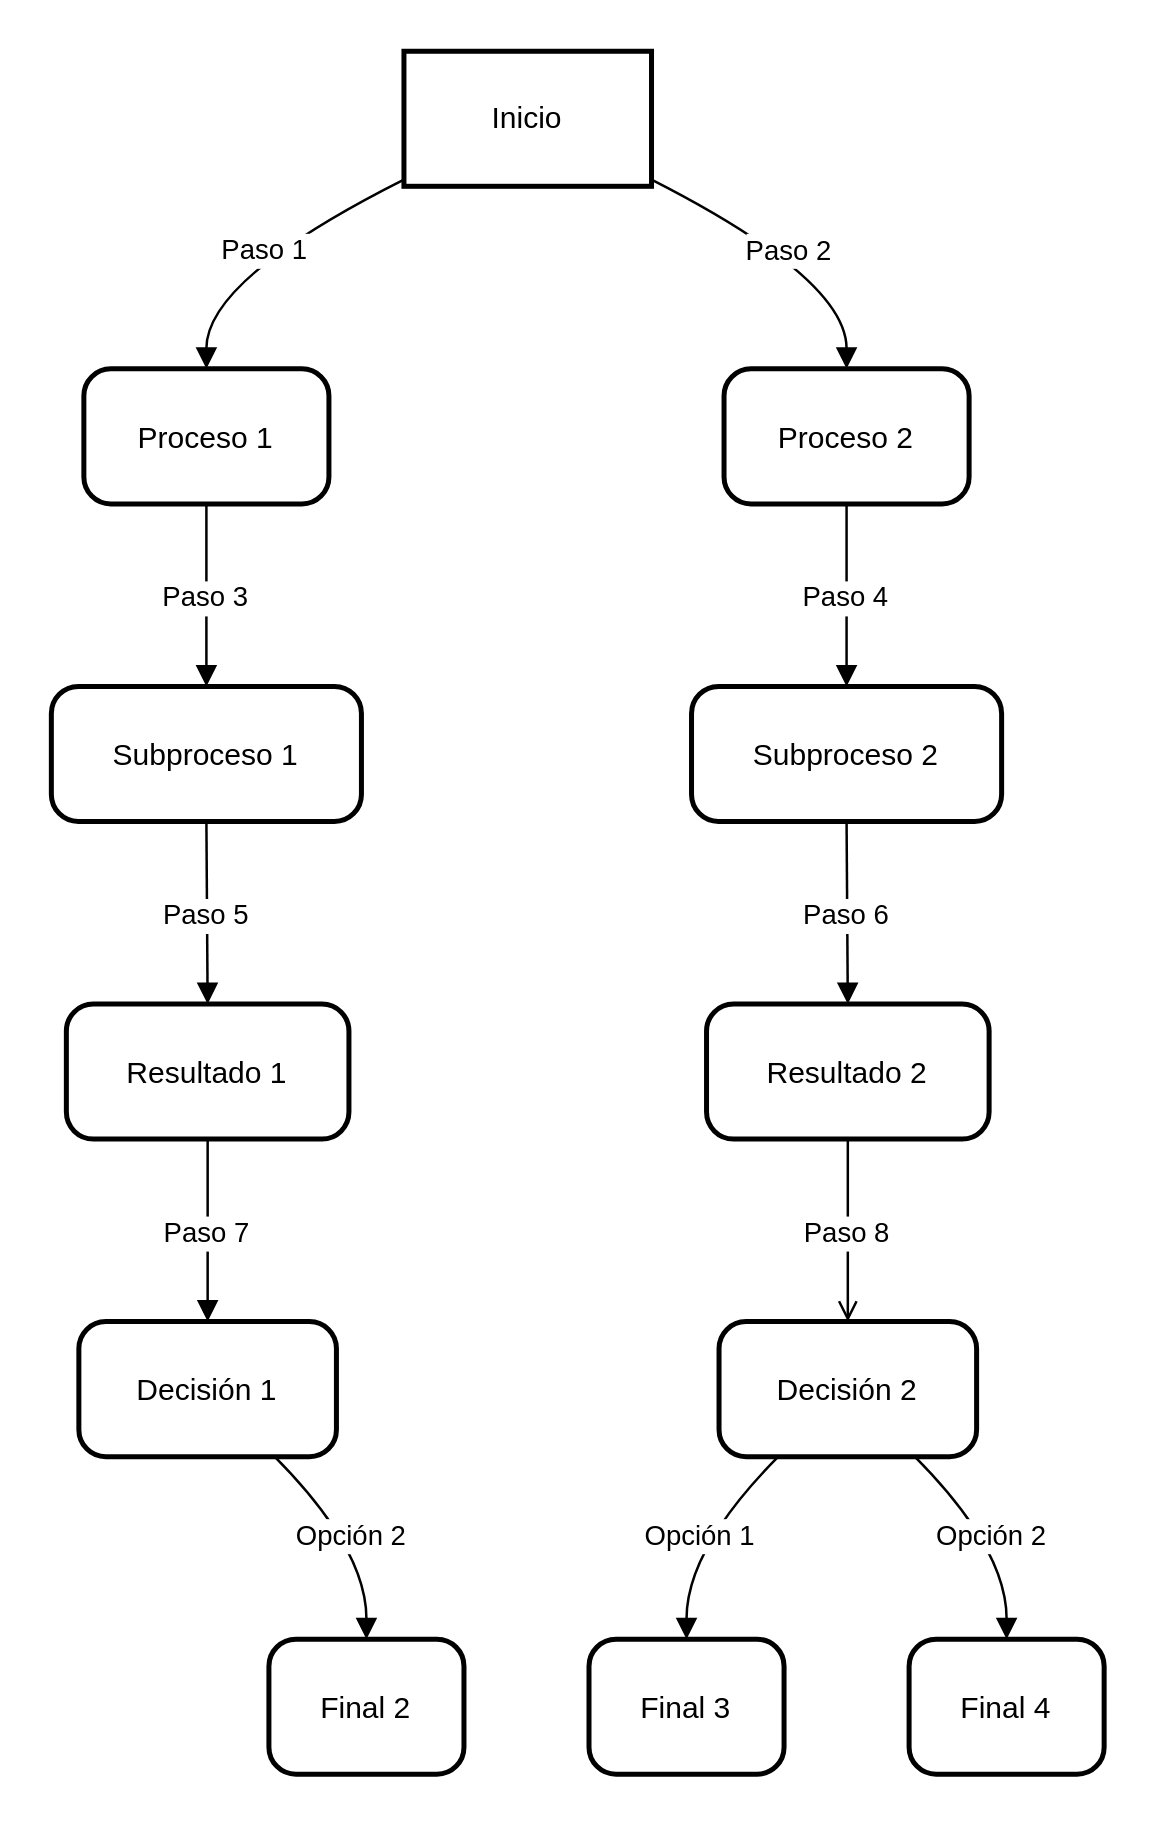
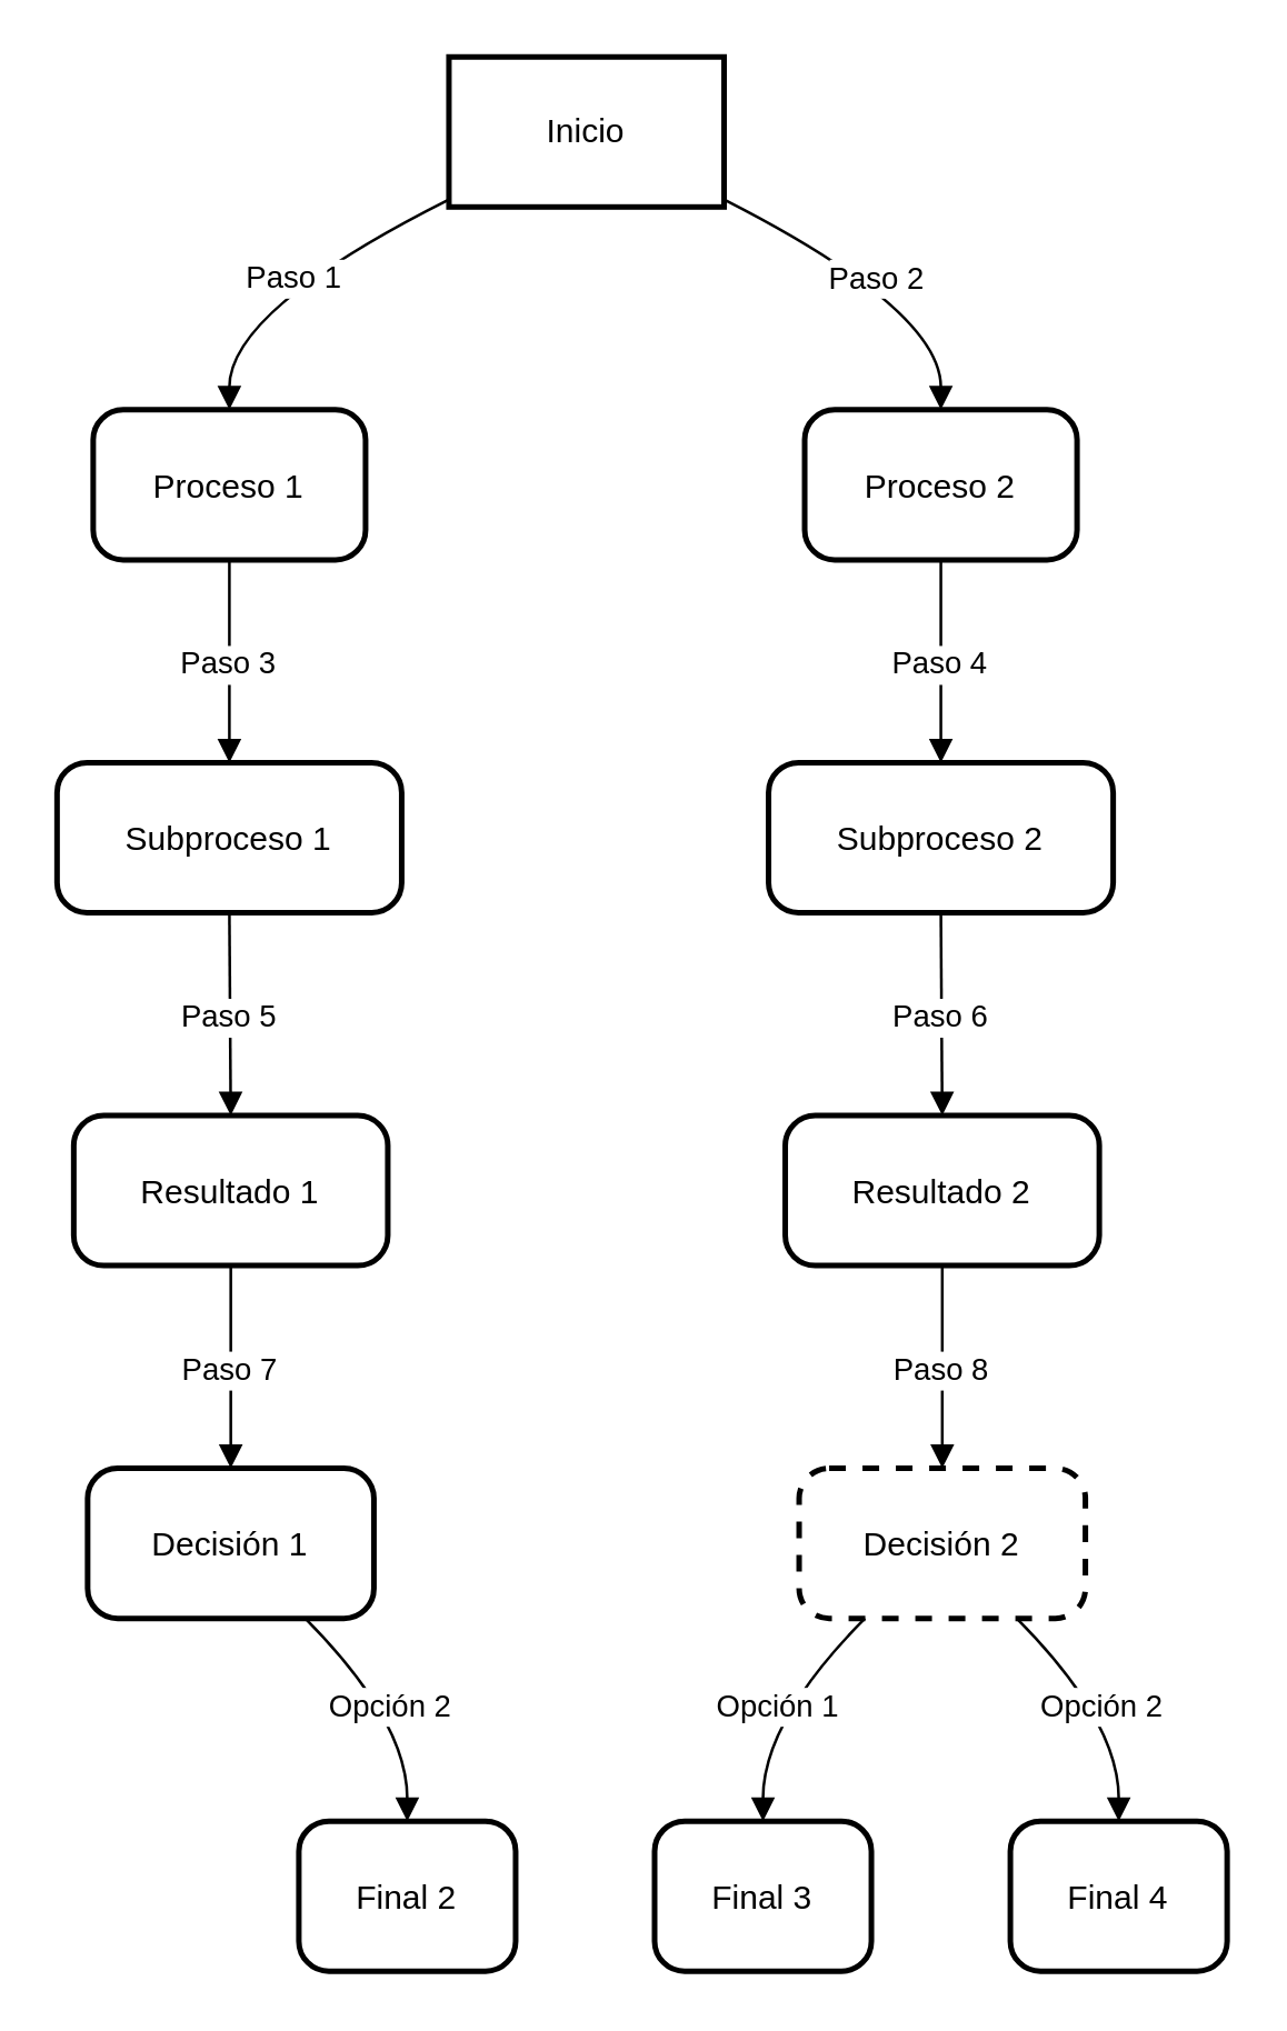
  <mxCell id="0" />
  <mxCell id="1" parent="0" />
  <mxCell id="2" value="Inicio" style="whiteSpace=wrap;strokeWidth=2;" vertex="1" parent="1"><mxGeometry x="161" y="20" width="99" height="54" as="geometry" /></mxCell>
  <mxCell id="3" value="Proceso 1" style="rounded=1;arcSize=20;strokeWidth=2" vertex="1" parent="1"><mxGeometry x="33" y="147" width="98" height="54" as="geometry" /></mxCell>
  <mxCell id="4" value="Proceso 2" style="rounded=1;arcSize=20;strokeWidth=2" vertex="1" parent="1"><mxGeometry x="289" y="147" width="98" height="54" as="geometry" /></mxCell>
  <mxCell id="5" value="Subproceso 1" style="rounded=1;arcSize=20;strokeWidth=2" vertex="1" parent="1"><mxGeometry x="20" y="274" width="124" height="54" as="geometry" /></mxCell>
  <mxCell id="6" value="Subproceso 2" style="rounded=1;arcSize=20;strokeWidth=2" vertex="1" parent="1"><mxGeometry x="276" y="274" width="124" height="54" as="geometry" /></mxCell>
  <mxCell id="7" value="Resultado 1" style="rounded=1;arcSize=20;strokeWidth=2" vertex="1" parent="1"><mxGeometry x="26" y="401" width="113" height="54" as="geometry" /></mxCell>
  <mxCell id="8" value="Resultado 2" style="rounded=1;arcSize=20;strokeWidth=2" vertex="1" parent="1"><mxGeometry x="282" y="401" width="113" height="54" as="geometry" /></mxCell>
  <mxCell id="9" value="Decisión 1" style="rounded=1;arcSize=20;strokeWidth=2" vertex="1" parent="1"><mxGeometry x="31" y="528" width="103" height="54" as="geometry" /></mxCell>
- <mxCell id="10" value="Decisión 2" style="rounded=1;arcSize=20;strokeWidth=2" vertex="1" parent="1"><mxGeometry x="287" y="528" width="103" height="54" as="geometry" /></mxCell>
+ <mxCell id="10" value="Decisión 2" style="rounded=1;arcSize=20;strokeWidth=2;dashed=1;" vertex="1" parent="1"><mxGeometry x="287" y="528" width="103" height="54" as="geometry" /></mxCell>
  <mxCell id="11" value="Final 2" style="rounded=1;arcSize=20;strokeWidth=2" vertex="1" parent="1"><mxGeometry x="107" y="655" width="78" height="54" as="geometry" /></mxCell>
  <mxCell id="12" value="Final 3" style="rounded=1;arcSize=20;strokeWidth=2" vertex="1" parent="1"><mxGeometry x="235" y="655" width="78" height="54" as="geometry" /></mxCell>
  <mxCell id="13" value="Final 4" style="rounded=1;arcSize=20;strokeWidth=2" vertex="1" parent="1"><mxGeometry x="363" y="655" width="78" height="54" as="geometry" /></mxCell>
  <mxCell id="14" value="Paso 1" style="curved=1;startArrow=none;endArrow=block;exitX=0;exitY=0.95;entryX=0.5;entryY=0;" edge="1" parent="1" source="2" target="3"><mxGeometry relative="1" as="geometry"><Array as="points"><mxPoint x="82" y="111" /></Array></mxGeometry></mxCell>
  <mxCell id="15" value="Paso 2" style="curved=1;startArrow=none;endArrow=block;exitX=1;exitY=0.95;entryX=0.5;entryY=0;" edge="1" parent="1" source="2" target="4"><mxGeometry relative="1" as="geometry"><Array as="points"><mxPoint x="338" y="111" /></Array></mxGeometry></mxCell>
  <mxCell id="16" value="Paso 3" style="curved=1;startArrow=none;endArrow=block;exitX=0.5;exitY=1;entryX=0.5;entryY=0;" edge="1" parent="1" source="3" target="5"><mxGeometry relative="1" as="geometry"><Array as="points" /></mxGeometry></mxCell>
  <mxCell id="17" value="Paso 4" style="curved=1;startArrow=none;endArrow=block;exitX=0.5;exitY=1;entryX=0.5;entryY=0;" edge="1" parent="1" source="4" target="6"><mxGeometry relative="1" as="geometry"><Array as="points" /></mxGeometry></mxCell>
  <mxCell id="18" value="Paso 5" style="curved=1;startArrow=none;endArrow=block;exitX=0.5;exitY=1;entryX=0.5;entryY=0;" edge="1" parent="1" source="5" target="7"><mxGeometry relative="1" as="geometry"><Array as="points" /></mxGeometry></mxCell>
  <mxCell id="19" value="Paso 6" style="curved=1;startArrow=none;endArrow=block;exitX=0.5;exitY=1;entryX=0.5;entryY=0;" edge="1" parent="1" source="6" target="8"><mxGeometry relative="1" as="geometry"><Array as="points" /></mxGeometry></mxCell>
  <mxCell id="20" value="Paso 7" style="curved=1;startArrow=none;endArrow=block;exitX=0.5;exitY=1;entryX=0.5;entryY=0;" edge="1" parent="1" source="7" target="9"><mxGeometry relative="1" as="geometry"><Array as="points" /></mxGeometry></mxCell>
- <mxCell id="21" value="Paso 8" style="curved=1;startArrow=none;endArrow=open;exitX=0.5;exitY=1;entryX=0.5;entryY=0;" edge="1" parent="1" source="8" target="10"><mxGeometry relative="1" as="geometry"><Array as="points" /></mxGeometry></mxCell>
+ <mxCell id="21" value="Paso 8" style="curved=1;startArrow=none;endArrow=block;exitX=0.5;exitY=1;entryX=0.5;entryY=0;" edge="1" parent="1" source="8" target="10"><mxGeometry relative="1" as="geometry"><Array as="points" /></mxGeometry></mxCell>
  <mxCell id="22" value="Opción 2" style="curved=1;startArrow=none;endArrow=block;exitX=0.76;exitY=1;entryX=0.5;entryY=0;" edge="1" parent="1" source="9" target="11"><mxGeometry relative="1" as="geometry"><Array as="points"><mxPoint x="146" y="619" /></Array></mxGeometry></mxCell>
  <mxCell id="23" value="Opción 1" style="curved=1;startArrow=none;endArrow=block;exitX=0.23;exitY=1;entryX=0.5;entryY=0;" edge="1" parent="1" source="10" target="12"><mxGeometry relative="1" as="geometry"><Array as="points"><mxPoint x="274" y="619" /></Array></mxGeometry></mxCell>
  <mxCell id="24" value="Opción 2" style="curved=1;startArrow=none;endArrow=block;exitX=0.76;exitY=1;entryX=0.5;entryY=0;" edge="1" parent="1" source="10" target="13"><mxGeometry relative="1" as="geometry"><Array as="points"><mxPoint x="402" y="619" /></Array></mxGeometry></mxCell>
